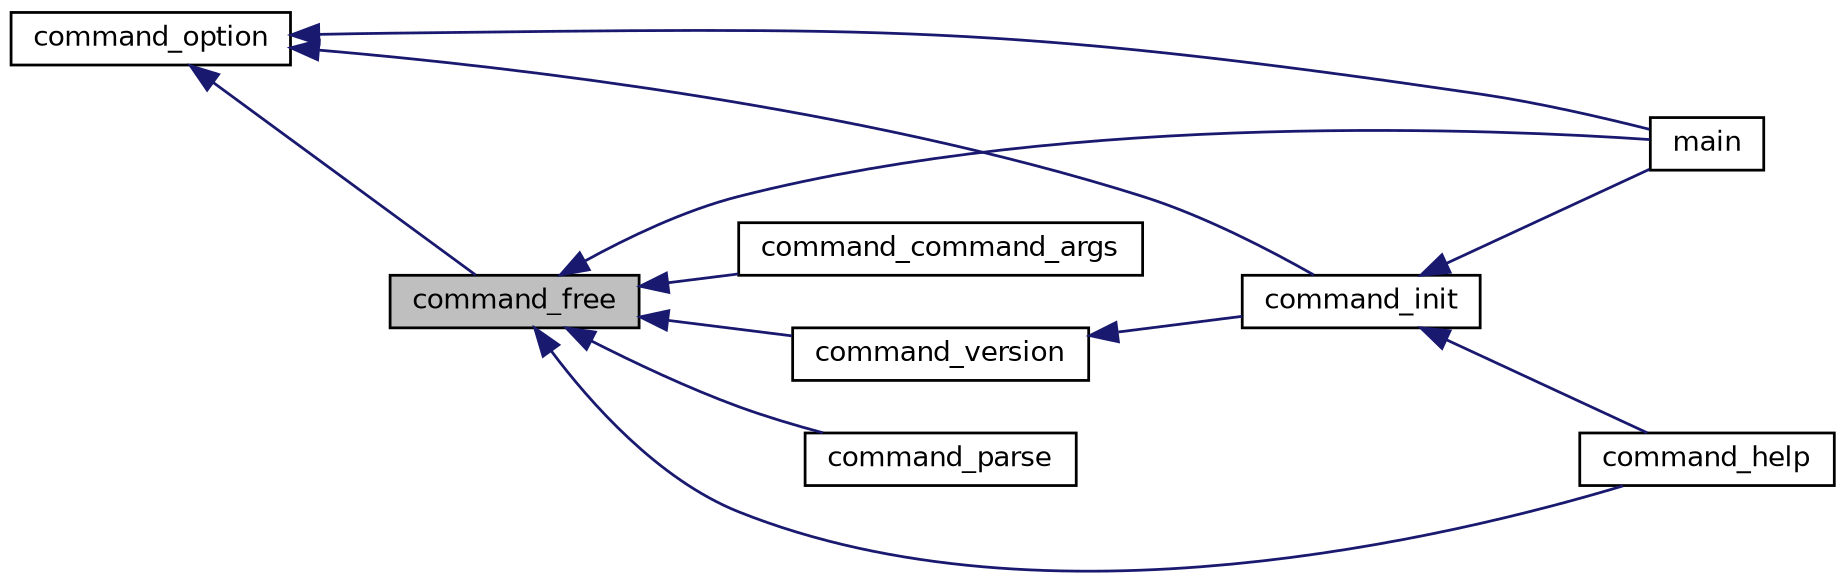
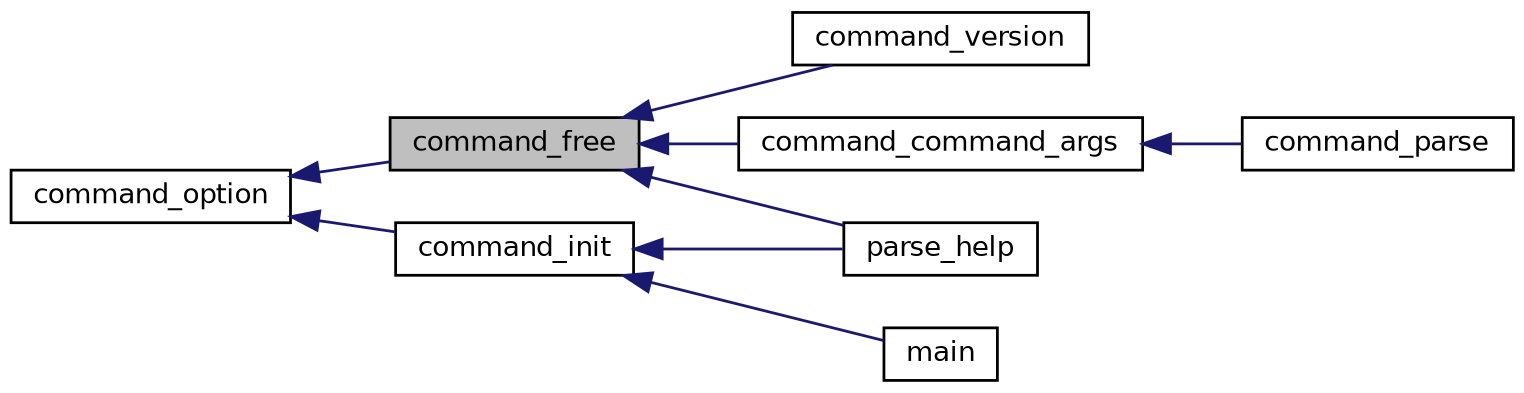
  digraph {
    rankdir=LR
    node [color=black fillcolor=white fontname=Helvetica fontsize=10 shape=record style=filled]
    edge [color=midnightblue dir=back fontname=Helvetica fontsize=10 labelfontname=Helvetica labelfontsize=10 style=solid]
    n1 [fillcolor=grey75 fontcolor=black height=0.2 label=command_free width=0.4]
    n2 [height=0.2 label=command_version width=0.4]
    n3 [height=0.2 label=main width=0.4]
-   n4 [height=0.2 label=command_help width=0.4]
+   n4 [height=0.2 label=parse_help width=0.4]
    n5 [height=0.2 label=command_command_args width=0.4]
    n6 [height=0.2 label=command_init width=0.4]
    n7 [height=0.2 label=command_option width=0.4]
    n8 [height=0.2 label=command_parse width=0.4]
    n1 -> n2
-   n1 -> n3
    n1 -> n4
    n1 -> n5
-   n2 -> n6
-   n1 -> n8
+   n5 -> n8
    n6 -> n3
    n6 -> n4
    n7 -> n1
-   n7 -> n3
    n7 -> n6
  }
